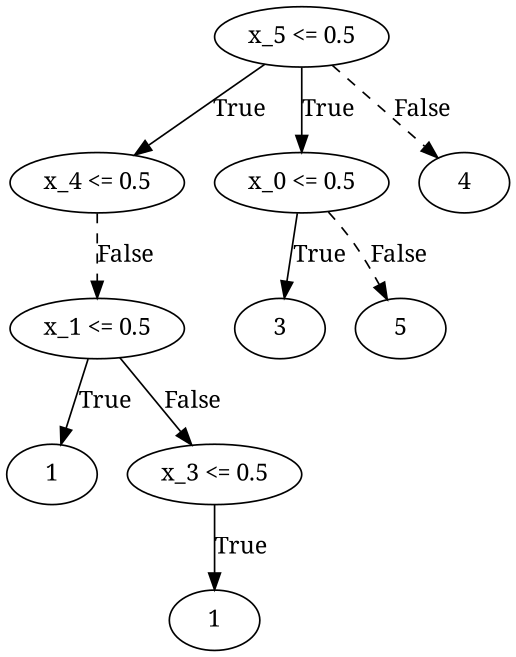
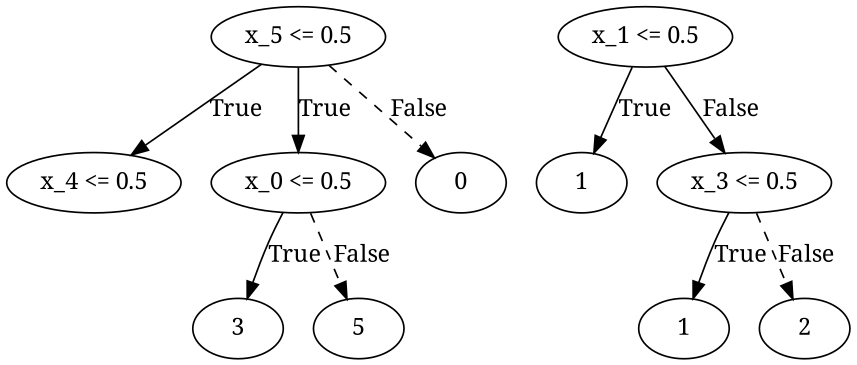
  digraph {
    fontname="Noto Serif"
    node [fontname="Noto Serif"]
    edge [fontname="Noto Serif"]
    n1 [label="x_4 <= 0.5"]
    n2 [label="x_1 <= 0.5"]
    n3 [label="x_5 <= 0.5"]
    n4 [label="x_0 <= 0.5"]
-   n5 [label=4]
+   n5 [label=0]
    n6 [label=1]
    n7 [label="x_3 <= 0.5"]
    n8 [label=3]
    n9 [label=5]
    n10 [label=1]
-   n1 -> n2 [label=False style=dashed]
+   n11 [label=2]
    n2 -> n6 [label=True]
    n2 -> n7 [label=False style=solid]
    n3 -> n1 [label=True]
    n3 -> n4 [label=True]
    n3 -> n5 [label=False style=dashed]
    n4 -> n8 [label=True]
    n4 -> n9 [label=False style=dashed]
    n7 -> n10 [label=True]
+   n7 -> n11 [label=False style=dashed]
  }
